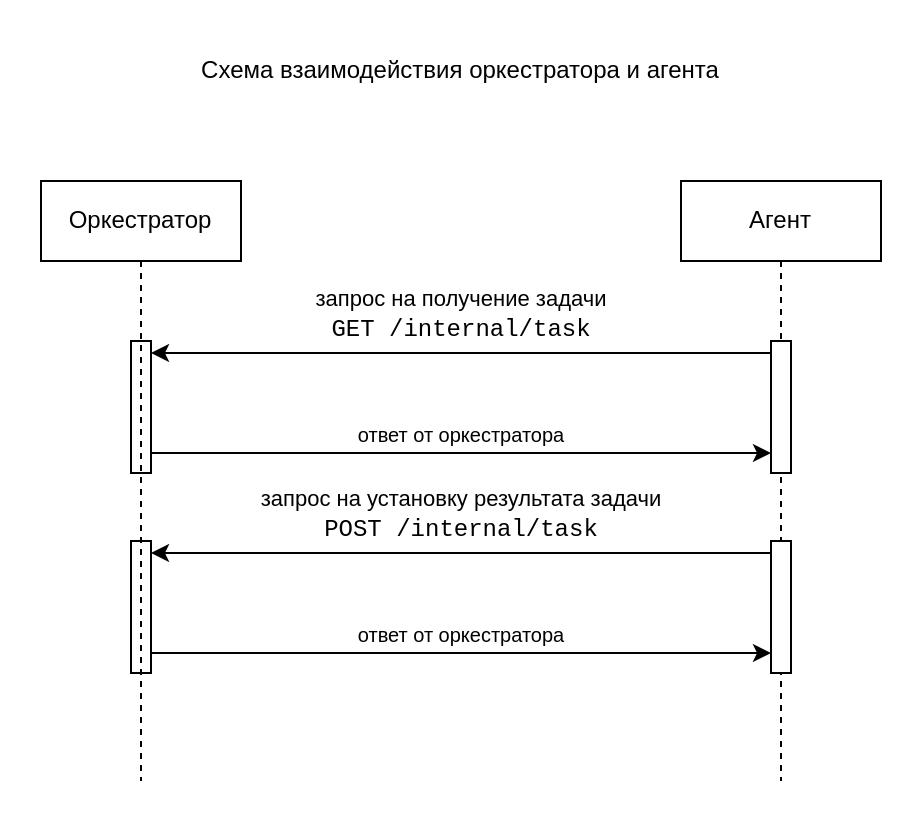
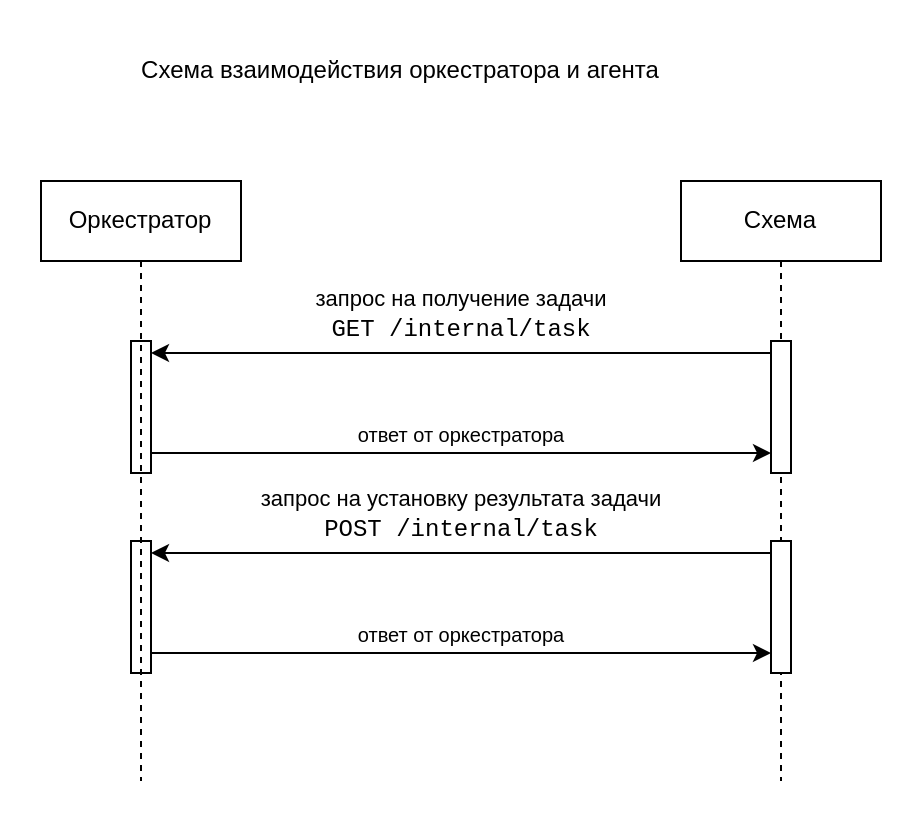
  <mxCell id="0" />
  <mxCell id="1" parent="0" />
- <mxCell id="2" value="Агент" style="shape=umlLifeline;perimeter=lifelinePerimeter;whiteSpace=wrap;html=1;container=0;dropTarget=0;collapsible=0;recursiveResize=0;outlineConnect=0;portConstraint=eastwest;newEdgeStyle={&quot;edgeStyle&quot;:&quot;elbowEdgeStyle&quot;,&quot;elbow&quot;:&quot;vertical&quot;,&quot;curved&quot;:0,&quot;rounded&quot;:0};" vertex="1" parent="1"><mxGeometry x="340" y="90" width="100" height="300" as="geometry" /></mxCell>
+ <mxCell id="2" value="Схема" style="shape=umlLifeline;perimeter=lifelinePerimeter;whiteSpace=wrap;html=1;container=0;dropTarget=0;collapsible=0;recursiveResize=0;outlineConnect=0;portConstraint=eastwest;newEdgeStyle={&quot;edgeStyle&quot;:&quot;elbowEdgeStyle&quot;,&quot;elbow&quot;:&quot;vertical&quot;,&quot;curved&quot;:0,&quot;rounded&quot;:0};" vertex="1" parent="1"><mxGeometry x="340" y="90" width="100" height="300" as="geometry" /></mxCell>
  <mxCell id="3" value="" style="html=1;points=[];perimeter=orthogonalPerimeter;outlineConnect=0;targetShapes=umlLifeline;portConstraint=eastwest;newEdgeStyle={&quot;edgeStyle&quot;:&quot;elbowEdgeStyle&quot;,&quot;elbow&quot;:&quot;vertical&quot;,&quot;curved&quot;:0,&quot;rounded&quot;:0};" vertex="1" parent="2"><mxGeometry x="-275" y="180" width="10" height="66" as="geometry" /></mxCell>
  <mxCell id="4" value="" style="html=1;points=[];perimeter=orthogonalPerimeter;outlineConnect=0;targetShapes=umlLifeline;portConstraint=eastwest;newEdgeStyle={&quot;edgeStyle&quot;:&quot;elbowEdgeStyle&quot;,&quot;elbow&quot;:&quot;vertical&quot;,&quot;curved&quot;:0,&quot;rounded&quot;:0};" vertex="1" parent="2"><mxGeometry x="45" y="180" width="10" height="66" as="geometry" /></mxCell>
  <mxCell id="5" value="запрос на установку результата задачи&lt;div&gt;&lt;div style=&quot;font-family: Menlo, Monaco, &amp;quot;Courier New&amp;quot;, monospace; font-size: 12px; line-height: 18px; white-space-collapse: preserve;&quot;&gt;POST /internal/task&lt;/div&gt;&lt;/div&gt;" style="html=1;verticalAlign=bottom;endArrow=none;edgeStyle=elbowEdgeStyle;elbow=vertical;curved=0;rounded=0;startArrow=classic;startFill=1;endFill=0;" edge="1" parent="2"><mxGeometry relative="1" as="geometry"><mxPoint x="-265" y="186" as="sourcePoint" /><Array as="points"><mxPoint x="-180" y="186" /></Array><mxPoint x="45" y="186" as="targetPoint" /><mxPoint as="offset" /></mxGeometry></mxCell>
  <mxCell id="6" value="&lt;font style=&quot;font-size: 10px;&quot;&gt;ответ от оркестратора&lt;/font&gt;" style="html=1;verticalAlign=bottom;endArrow=none;edgeStyle=elbowEdgeStyle;elbow=vertical;curved=0;rounded=0;endFill=0;startArrow=classic;startFill=1;" edge="1" parent="2"><mxGeometry relative="1" as="geometry"><mxPoint x="45" y="236" as="sourcePoint" /><Array as="points"><mxPoint x="-189.5" y="236" /></Array><mxPoint x="-265" y="236" as="targetPoint" /><mxPoint as="offset" /></mxGeometry></mxCell>
  <mxCell id="7" value="" style="html=1;points=[];perimeter=orthogonalPerimeter;outlineConnect=0;targetShapes=umlLifeline;portConstraint=eastwest;newEdgeStyle={&quot;edgeStyle&quot;:&quot;elbowEdgeStyle&quot;,&quot;elbow&quot;:&quot;vertical&quot;,&quot;curved&quot;:0,&quot;rounded&quot;:0};" vertex="1" parent="1"><mxGeometry x="65" y="170" width="10" height="66" as="geometry" /></mxCell>
  <mxCell id="8" value="" style="html=1;points=[];perimeter=orthogonalPerimeter;outlineConnect=0;targetShapes=umlLifeline;portConstraint=eastwest;newEdgeStyle={&quot;edgeStyle&quot;:&quot;elbowEdgeStyle&quot;,&quot;elbow&quot;:&quot;vertical&quot;,&quot;curved&quot;:0,&quot;rounded&quot;:0};" vertex="1" parent="1"><mxGeometry x="385" y="170" width="10" height="66" as="geometry" /></mxCell>
  <mxCell id="9" value="запрос на получение задачи&lt;div&gt;&lt;div style=&quot;font-family: Menlo, Monaco, &amp;quot;Courier New&amp;quot;, monospace; font-size: 12px; line-height: 18px; white-space-collapse: preserve;&quot;&gt;GET /internal/task&lt;/div&gt;&lt;/div&gt;" style="html=1;verticalAlign=bottom;endArrow=none;edgeStyle=elbowEdgeStyle;elbow=vertical;curved=0;rounded=0;startArrow=classic;startFill=1;endFill=0;" edge="1" parent="1"><mxGeometry relative="1" as="geometry"><mxPoint x="75" y="176" as="sourcePoint" /><Array as="points"><mxPoint x="160" y="176" /></Array><mxPoint x="385" y="176" as="targetPoint" /><mxPoint as="offset" /></mxGeometry></mxCell>
  <mxCell id="10" value="&lt;font style=&quot;font-size: 10px;&quot;&gt;ответ от оркестратора&lt;/font&gt;" style="html=1;verticalAlign=bottom;endArrow=none;edgeStyle=elbowEdgeStyle;elbow=vertical;curved=0;rounded=0;endFill=0;startArrow=classic;startFill=1;" edge="1" parent="1"><mxGeometry relative="1" as="geometry"><mxPoint x="385" y="226" as="sourcePoint" /><Array as="points"><mxPoint x="150.5" y="226" /></Array><mxPoint x="75" y="226" as="targetPoint" /><mxPoint as="offset" /></mxGeometry></mxCell>
  <mxCell id="11" value="Оркестратор" style="shape=umlLifeline;perimeter=lifelinePerimeter;whiteSpace=wrap;html=1;container=0;dropTarget=0;collapsible=0;recursiveResize=0;outlineConnect=0;portConstraint=eastwest;newEdgeStyle={&quot;edgeStyle&quot;:&quot;elbowEdgeStyle&quot;,&quot;elbow&quot;:&quot;vertical&quot;,&quot;curved&quot;:0,&quot;rounded&quot;:0};" vertex="1" parent="1"><mxGeometry x="20" y="90" width="100" height="300" as="geometry" /></mxCell>
- <mxCell id="12" value="Схема взаимодействия оркестратора и агента" style="text;html=1;align=center;verticalAlign=middle;whiteSpace=wrap;rounded=0;" vertex="1" parent="1"><mxGeometry x="35" y="20" width="390" height="30" as="geometry" /></mxCell>
+ <mxCell id="12" value="Схема взаимодействия оркестратора и агента" style="text;html=1;align=center;verticalAlign=middle;whiteSpace=wrap;rounded=0;" vertex="1" parent="1"><mxGeometry x="5" y="20" width="390" height="30" as="geometry" /></mxCell>
